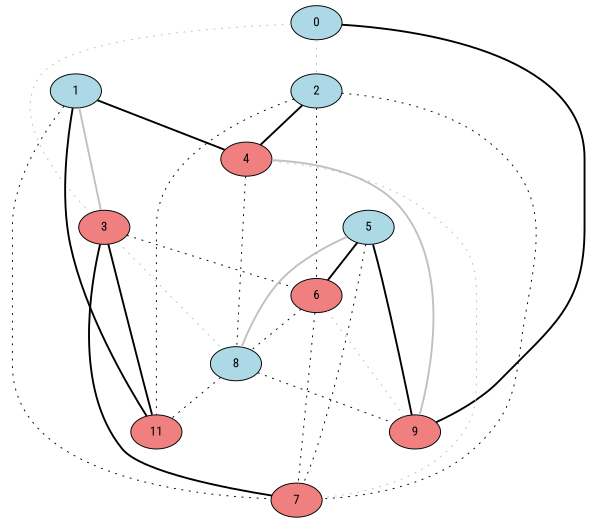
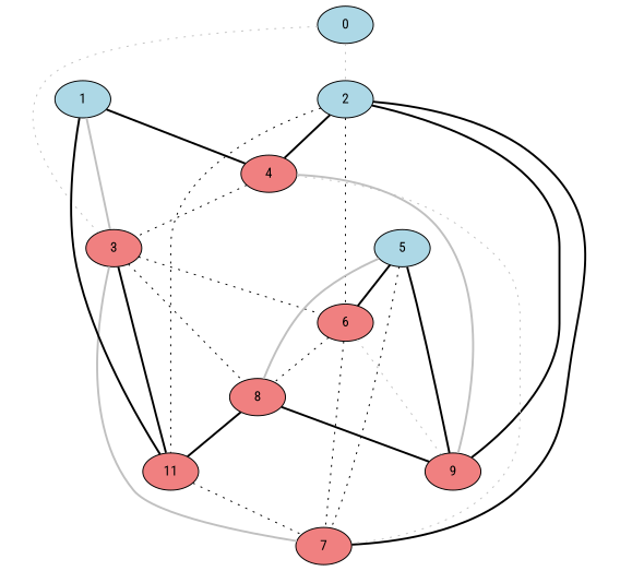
  graph {
    fontname="Roboto Condensed"
    node [fillcolor=lightcoral fontname="Roboto Condensed" style=filled]
    edge [color=black fontname="Roboto Condensed" style=dotted]
    0 [fillcolor=lightblue]
    2 [fillcolor=lightblue]
    3
    9
    4
    7
    n7 [label=11]
    6
-   8 [fillcolor=lightblue]
+   8
    1 [fillcolor=lightblue]
    5 [fillcolor=lightblue]
    0 -- 2 [color=gray]
    0 -- 3 [color=gray]
-   0 -- 9 [style=bold]
+   2 -- 9 [style=bold]
    2 -- 4 [style=bold]
-   2 -- 7
+   2 -- 7 [style=bold]
    2 -- n7
    2 -- 6
-   3 -- 7 [style=bold]
+   3 -- 7 [color=gray style=bold]
    3 -- n7 [style=bold]
    3 -- 6
-   3 -- 8 [color=gray]
+   3 -- 8
    4 -- 9 [color=gray style=bold]
    4 -- 7 [color=gray]
-   4 -- 8
+   4 -- 3
    6 -- 9 [color=gray]
    6 -- 7
    6 -- 8
-   8 -- 9
-   8 -- n7
+   8 -- 9 [style=bold]
+   8 -- n7 [style=bold]
    1 -- 3 [color=gray style=bold]
    1 -- 4 [style=bold]
-   1 -- 7
+   n7 -- 7
    1 -- n7 [style=bold]
    5 -- 9 [style=bold]
    5 -- 7
    5 -- 6 [style=bold]
    5 -- 8 [color=gray style=bold]
  }
